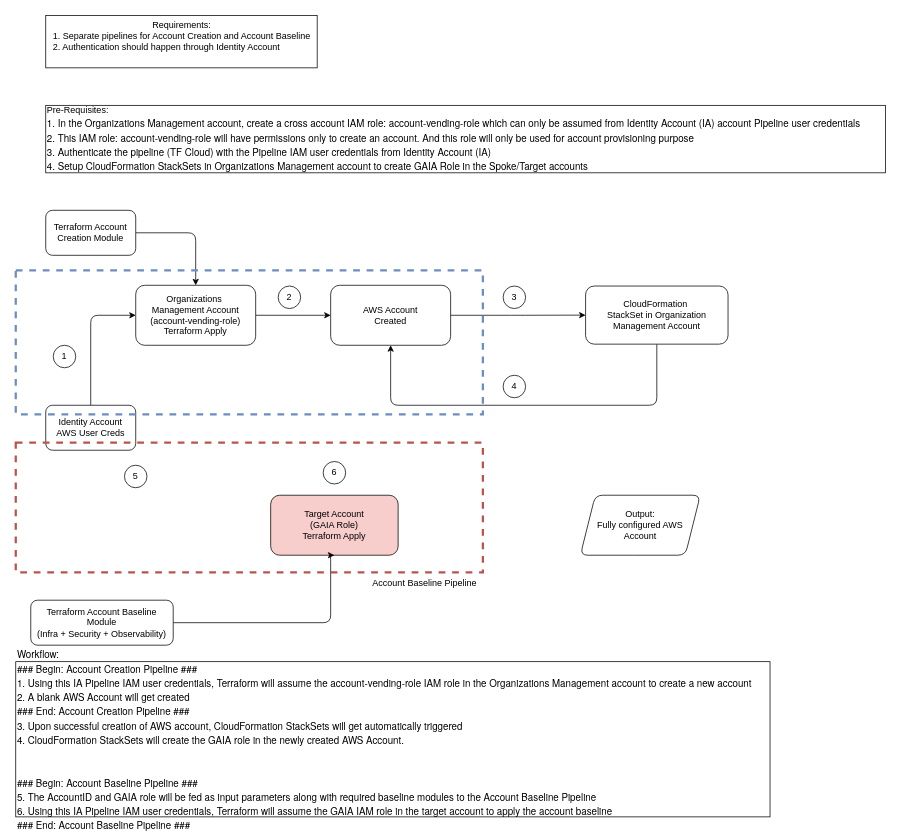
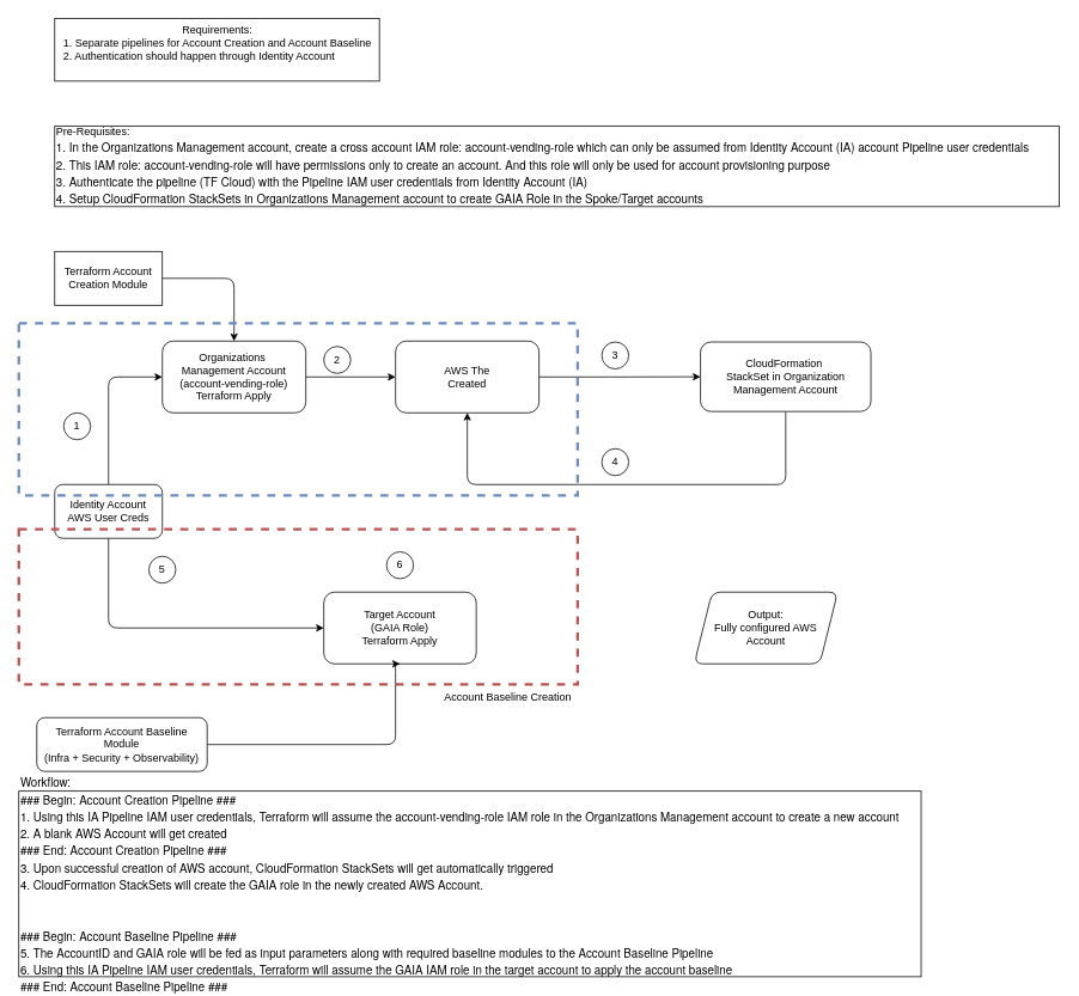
  <mxCell id="0" />
  <mxCell id="1" parent="0" />
  <mxCell id="2" value="" style="edgeStyle=orthogonalEdgeStyle;rounded=1;orthogonalLoop=1;jettySize=auto;html=1;" parent="1" source="3" target="8" edge="1"><mxGeometry relative="1" as="geometry" /></mxCell>
  <mxCell id="3" value="Organizations&amp;nbsp;&lt;br&gt;Management Account&lt;br&gt;(account-vending-role)&lt;br&gt;Terraform Apply" style="rounded=1;whiteSpace=wrap;html=1;" parent="1" vertex="1"><mxGeometry x="180" y="380" width="160" height="80" as="geometry" /></mxCell>
  <mxCell id="4" style="edgeStyle=orthogonalEdgeStyle;rounded=1;orthogonalLoop=1;jettySize=auto;html=1;entryX=0;entryY=0.5;entryDx=0;entryDy=0;" parent="1" source="6" target="3" edge="1"><mxGeometry relative="1" as="geometry" /></mxCell>
+ <mxCell id="5" style="edgeStyle=orthogonalEdgeStyle;rounded=1;orthogonalLoop=1;jettySize=auto;html=1;entryX=0;entryY=0.5;entryDx=0;entryDy=0;" parent="1" source="6" target="11" edge="1"><mxGeometry relative="1" as="geometry"><Array as="points"><mxPoint x="120" y="700" /></Array></mxGeometry></mxCell>
  <mxCell id="6" value="Identity Account&lt;br&gt;AWS User Creds" style="rounded=1;whiteSpace=wrap;html=1;gradientColor=none;" parent="1" vertex="1"><mxGeometry x="60" y="540" width="120" height="60" as="geometry" /></mxCell>
  <mxCell id="7" value="" style="edgeStyle=orthogonalEdgeStyle;rounded=1;orthogonalLoop=1;jettySize=auto;html=1;" parent="1" source="8" target="10" edge="1"><mxGeometry relative="1" as="geometry" /></mxCell>
- <mxCell id="8" value="AWS Account&lt;br&gt;Created" style="whiteSpace=wrap;html=1;rounded=1;" parent="1" vertex="1"><mxGeometry x="440" y="380" width="160" height="80" as="geometry" /></mxCell>
+ <mxCell id="8" value="AWS The&lt;br&gt;Created" style="whiteSpace=wrap;html=1;rounded=1;" parent="1" vertex="1"><mxGeometry x="440" y="380" width="160" height="80" as="geometry" /></mxCell>
  <mxCell id="9" style="edgeStyle=orthogonalEdgeStyle;rounded=1;orthogonalLoop=1;jettySize=auto;html=1;entryX=0.5;entryY=1;entryDx=0;entryDy=0;" parent="1" source="10" target="8" edge="1"><mxGeometry relative="1" as="geometry"><Array as="points"><mxPoint x="875" y="540" /><mxPoint x="520" y="540" /></Array></mxGeometry></mxCell>
  <mxCell id="10" value="CloudFormation&amp;nbsp;&lt;br&gt;StackSet in Organization Management Account" style="whiteSpace=wrap;html=1;rounded=1;" parent="1" vertex="1"><mxGeometry x="780" y="381" width="190" height="77.5" as="geometry" /></mxCell>
- <mxCell id="11" value="Target Account&lt;br&gt;(GAIA Role)&lt;br&gt;Terraform Apply" style="whiteSpace=wrap;html=1;rounded=1;fillColor=#f8cecc;" parent="1" vertex="1"><mxGeometry x="360" y="660" width="170" height="80" as="geometry" /></mxCell>
+ <mxCell id="11" value="Target Account&lt;br&gt;(GAIA Role)&lt;br&gt;Terraform Apply" style="whiteSpace=wrap;html=1;rounded=1;" parent="1" vertex="1"><mxGeometry x="360" y="660" width="170" height="80" as="geometry" /></mxCell>
  <mxCell id="12" value="Output:&lt;br&gt;Fully configured AWS Account" style="shape=parallelogram;perimeter=parallelogramPerimeter;whiteSpace=wrap;html=1;fixedSize=1;rounded=1;" parent="1" vertex="1"><mxGeometry x="773" y="660" width="160" height="80" as="geometry" /></mxCell>
  <mxCell id="13" style="edgeStyle=orthogonalEdgeStyle;rounded=1;orthogonalLoop=1;jettySize=auto;html=1;entryX=0.5;entryY=0;entryDx=0;entryDy=0;" parent="1" source="14" target="3" edge="1"><mxGeometry relative="1" as="geometry"><Array as="points"><mxPoint x="260" y="310" /></Array></mxGeometry></mxCell>
- <mxCell id="14" value="Terraform Account Creation Module" style="rounded=1;whiteSpace=wrap;html=1;" parent="1" vertex="1"><mxGeometry x="60" y="280" width="120" height="60" as="geometry" /></mxCell>
+ <mxCell id="14" value="Terraform Account Creation Module" style="whiteSpace=wrap;html=1;rounded=0;" parent="1" vertex="1"><mxGeometry x="60" y="280" width="120" height="60" as="geometry" /></mxCell>
  <mxCell id="15" style="edgeStyle=orthogonalEdgeStyle;rounded=1;orthogonalLoop=1;jettySize=auto;html=1;entryX=0.5;entryY=1;entryDx=0;entryDy=0;" parent="1" source="16" target="11" edge="1"><mxGeometry relative="1" as="geometry"><Array as="points"><mxPoint x="440" y="830" /></Array></mxGeometry></mxCell>
  <mxCell id="16" value="Terraform Account Baseline Module&lt;br&gt;(Infra + Security + Observability)" style="rounded=1;whiteSpace=wrap;html=1;" parent="1" vertex="1"><mxGeometry x="40" y="800" width="190" height="60" as="geometry" /></mxCell>
  <mxCell id="17" value="" style="rounded=0;whiteSpace=wrap;html=1;dashed=1;fillColor=none;strokeColor=#6c8ebf;strokeWidth=3;" parent="1" vertex="1"><mxGeometry x="20" y="360" width="623" height="192" as="geometry" /></mxCell>
- <mxCell id="18" value="Account Baseline Pipeline" style="text;html=1;align=center;verticalAlign=middle;resizable=0;points=[];autosize=1;strokeColor=none;fillColor=none;" parent="1" vertex="1"><mxGeometry x="486" y="765" width="157" height="26" as="geometry" /></mxCell>
+ <mxCell id="18" value="Account Baseline Creation" style="text;html=1;align=center;verticalAlign=middle;resizable=0;points=[];autosize=1;strokeColor=none;fillColor=none;" parent="1" vertex="1"><mxGeometry x="486" y="765" width="157" height="26" as="geometry" /></mxCell>
  <mxCell id="19" value="Requirements:&lt;br&gt;&lt;div style=&quot;text-align: left;&quot;&gt;&lt;span style=&quot;background-color: initial;&quot;&gt;1. Separate pipelines for Account Creation and Account Baseline&lt;/span&gt;&lt;/div&gt;&lt;div style=&quot;text-align: left;&quot;&gt;&lt;span style=&quot;background-color: initial;&quot;&gt;2. Authentication should happen through Identity Account&lt;/span&gt;&lt;/div&gt;&amp;nbsp;" style="text;html=1;align=center;verticalAlign=middle;resizable=0;points=[];autosize=1;strokeColor=default;fillColor=none;" parent="1" vertex="1"><mxGeometry x="60" y="20" width="362" height="70" as="geometry" /></mxCell>
  <mxCell id="20" value="&lt;p style=&quot;margin: 0px; font-variant-numeric: normal; font-variant-east-asian: normal; font-stretch: normal; font-size: 13px; line-height: normal; font-family: &amp;quot;Helvetica Neue&amp;quot;;&quot; class=&quot;p1&quot;&gt;Workflow:&amp;nbsp;&lt;/p&gt;&lt;p style=&quot;margin: 0px; font-variant-numeric: normal; font-variant-east-asian: normal; font-stretch: normal; font-size: 13px; line-height: normal; font-family: &amp;quot;Helvetica Neue&amp;quot;;&quot; class=&quot;p1&quot;&gt;### Begin: Account Creation Pipeline ###&lt;/p&gt;&lt;p style=&quot;margin: 0px; font-variant-numeric: normal; font-variant-east-asian: normal; font-stretch: normal; font-size: 13px; line-height: normal; font-family: &amp;quot;Helvetica Neue&amp;quot;;&quot; class=&quot;p1&quot;&gt;1.&amp;nbsp;Using this IA Pipeline IAM user credentials, Terraform will assume the account-vending-role IAM role in the Organizations Management account to create a new account&lt;/p&gt;&lt;p style=&quot;margin: 0px; font-variant-numeric: normal; font-variant-east-asian: normal; font-stretch: normal; font-size: 13px; line-height: normal; font-family: &amp;quot;Helvetica Neue&amp;quot;;&quot; class=&quot;p1&quot;&gt;2. A blank AWS Account will get created&lt;/p&gt;&lt;p style=&quot;margin: 0px; font-variant-numeric: normal; font-variant-east-asian: normal; font-stretch: normal; font-size: 13px; line-height: normal; font-family: &amp;quot;Helvetica Neue&amp;quot;;&quot; class=&quot;p1&quot;&gt;### End: Account Creation Pipeline ###&lt;br&gt;&lt;/p&gt;&lt;p style=&quot;margin: 0px; font-variant-numeric: normal; font-variant-east-asian: normal; font-stretch: normal; font-size: 13px; line-height: normal; font-family: &amp;quot;Helvetica Neue&amp;quot;;&quot; class=&quot;p1&quot;&gt;3. Upon successful creation of AWS account, CloudFormation StackSets will get automatically triggered&lt;/p&gt;&lt;p style=&quot;margin: 0px; font-variant-numeric: normal; font-variant-east-asian: normal; font-stretch: normal; font-size: 13px; line-height: normal; font-family: &amp;quot;Helvetica Neue&amp;quot;;&quot; class=&quot;p1&quot;&gt;4. CloudFormation StackSets will create the GAIA role in the newly created AWS Account.&lt;/p&gt;&lt;p style=&quot;margin: 0px; font-variant-numeric: normal; font-variant-east-asian: normal; font-stretch: normal; font-size: 13px; line-height: normal; font-family: &amp;quot;Helvetica Neue&amp;quot;;&quot; class=&quot;p1&quot;&gt;&lt;br&gt;&lt;br&gt;&lt;/p&gt;&lt;p style=&quot;margin: 0px; font-variant-numeric: normal; font-variant-east-asian: normal; font-stretch: normal; font-size: 13px; line-height: normal; font-family: &amp;quot;Helvetica Neue&amp;quot;;&quot; class=&quot;p1&quot;&gt;### Begin: Account Baseline Pipeline ###&lt;br&gt;5. The AccountID and GAIA role will be fed as input parameters along with required baseline modules to the Account Baseline Pipeline&lt;/p&gt;&lt;p style=&quot;margin: 0px; font-variant-numeric: normal; font-variant-east-asian: normal; font-stretch: normal; font-size: 13px; line-height: normal; font-family: &amp;quot;Helvetica Neue&amp;quot;;&quot; class=&quot;p1&quot;&gt;6. Using this IA Pipeline IAM user credentials, Terraform will assume the GAIA IAM role in the target account to apply the account baseline&lt;br&gt;&lt;/p&gt;&lt;p style=&quot;margin: 0px; font-variant-numeric: normal; font-variant-east-asian: normal; font-stretch: normal; font-size: 13px; line-height: normal; font-family: &amp;quot;Helvetica Neue&amp;quot;;&quot; class=&quot;p1&quot;&gt;### End: Account Baseline Pipeline ###&lt;/p&gt;" style="text;html=1;align=left;verticalAlign=middle;resizable=0;points=[];autosize=1;strokeColor=default;fillColor=none;rounded=0;strokeWidth=1;" parent="1" vertex="1"><mxGeometry x="20" y="882" width="1006" height="207" as="geometry" /></mxCell>
  <mxCell id="21" value="Pre-Requisites:&lt;br&gt;&lt;p style=&quot;font-variant-numeric: normal; font-variant-east-asian: normal; font-stretch: normal; font-size: 13px; line-height: normal; font-family: &amp;quot;Helvetica Neue&amp;quot;; margin: 0px;&quot; class=&quot;p1&quot;&gt;1. In the Organizations Management account, create a cross account IAM role: account-vending-role which can only be assumed from Identity Account (IA) account Pipeline user credentials&lt;/p&gt;&lt;p style=&quot;font-variant-numeric: normal; font-variant-east-asian: normal; font-stretch: normal; font-size: 13px; line-height: normal; font-family: &amp;quot;Helvetica Neue&amp;quot;; margin: 0px;&quot; class=&quot;p1&quot;&gt;2.&amp;nbsp;This IAM role: account-vending-role will have permissions only to create an account. And this role will only be used for account provisioning purpose&lt;/p&gt;&lt;p style=&quot;font-variant-numeric: normal; font-variant-east-asian: normal; font-stretch: normal; font-size: 13px; line-height: normal; font-family: &amp;quot;Helvetica Neue&amp;quot;; margin: 0px;&quot; class=&quot;p1&quot;&gt;3.&amp;nbsp;Authenticate the pipeline (TF Cloud) with the Pipeline IAM user credentials from Identity Account (IA)&lt;/p&gt;&lt;p style=&quot;font-variant-numeric: normal; font-variant-east-asian: normal; font-stretch: normal; font-size: 13px; line-height: normal; font-family: &amp;quot;Helvetica Neue&amp;quot;; margin: 0px;&quot; class=&quot;p1&quot;&gt;4. Setup CloudFormation StackSets in Organizations Management account to create GAIA Role in the Spoke/Target accounts&lt;/p&gt;" style="text;html=1;align=left;verticalAlign=middle;resizable=0;points=[];autosize=1;strokeColor=default;fillColor=none;" parent="1" vertex="1"><mxGeometry x="60" y="140" width="1120" height="90" as="geometry" /></mxCell>
  <mxCell id="22" value="1" style="ellipse;whiteSpace=wrap;html=1;aspect=fixed;rounded=0;strokeColor=default;strokeWidth=1;fillColor=none;gradientColor=none;" parent="1" vertex="1"><mxGeometry x="70" y="460" width="30" height="30" as="geometry" /></mxCell>
- <mxCell id="23" value="2" style="ellipse;whiteSpace=wrap;html=1;aspect=fixed;rounded=0;strokeColor=default;strokeWidth=1;fillColor=none;gradientColor=none;" parent="1" vertex="1"><mxGeometry x="370" y="381" width="30" height="30" as="geometry" /></mxCell>
+ <mxCell id="23" value="2" style="ellipse;whiteSpace=wrap;html=1;aspect=fixed;rounded=0;strokeColor=default;strokeWidth=1;fillColor=none;gradientColor=none;" parent="1" vertex="1"><mxGeometry x="360" y="386" width="30" height="30" as="geometry" /></mxCell>
  <mxCell id="24" value="3" style="ellipse;whiteSpace=wrap;html=1;aspect=fixed;rounded=0;strokeColor=default;strokeWidth=1;fillColor=none;gradientColor=none;" parent="1" vertex="1"><mxGeometry x="670" y="381" width="30" height="30" as="geometry" /></mxCell>
  <mxCell id="25" value="4" style="ellipse;whiteSpace=wrap;html=1;aspect=fixed;rounded=0;strokeColor=default;strokeWidth=1;fillColor=none;gradientColor=none;" parent="1" vertex="1"><mxGeometry x="670" y="500" width="30" height="30" as="geometry" /></mxCell>
  <mxCell id="26" value="5" style="ellipse;whiteSpace=wrap;html=1;aspect=fixed;rounded=0;strokeColor=default;strokeWidth=1;fillColor=none;gradientColor=none;" parent="1" vertex="1"><mxGeometry x="165" y="620" width="30" height="30" as="geometry" /></mxCell>
  <mxCell id="27" value="6" style="ellipse;whiteSpace=wrap;html=1;aspect=fixed;rounded=0;strokeColor=default;strokeWidth=1;fillColor=none;gradientColor=none;" parent="1" vertex="1"><mxGeometry x="430" y="615" width="30" height="30" as="geometry" /></mxCell>
  <mxCell id="28" value="" style="rounded=0;whiteSpace=wrap;html=1;fillColor=none;dashed=1;strokeColor=#b85450;strokeWidth=3;" parent="1" vertex="1"><mxGeometry x="20" y="590" width="623" height="173" as="geometry" /></mxCell>
